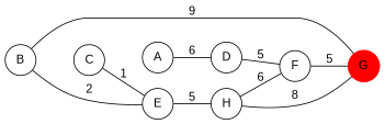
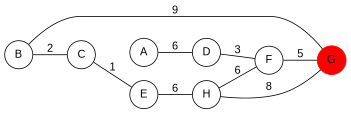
  graph {
    fontname="Liberation Sans"
    rankdir=LR
    node [fontname="Liberation Sans" shape=circle]
    edge [fontname="Liberation Sans"]
    A
    D
    G [color=red style=filled]
    B
    E
    C
    F
    H
    A -- D [label=6]
-   D -- F [label=5]
+   D -- F [label=3]
    B -- G [label=9]
-   B -- E [label=2]
-   E -- H [label=5]
+   B -- C [label=2]
+   E -- H [label=6]
    C -- E [label=1]
    F -- G [label=5]
    H -- G [label=8]
    H -- F [label=6]
  }
